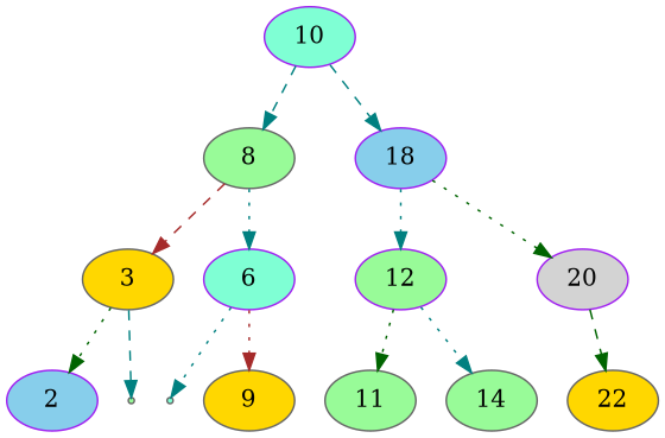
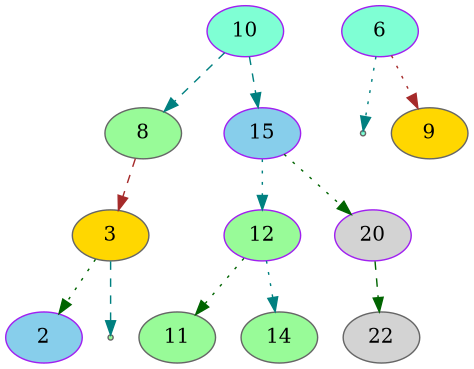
  digraph {
    node [color=gray40 fillcolor=palegreen style=filled]
    edge [color=teal style=dotted]
    10 [color=purple fillcolor=aquamarine]
    n2 [label=8]
-   15 [color=purple fillcolor=skyblue label=18]
+   15 [color=purple fillcolor=skyblue]
    3 [fillcolor=gold]
    6 [color=purple fillcolor=aquamarine]
    12 [color=purple]
    20 [color=purple fillcolor=lightgrey]
    2 [color=purple fillcolor=skyblue]
    null911529920 [shape=point]
    null778123745 [fillcolor=aquamarine shape=point]
    9 [fillcolor=gold]
    11
    14
-   22 [fillcolor=gold]
+   22 [fillcolor=lightgrey]
    10 -> n2 [style=dashed]
    10 -> 15 [style=dashed]
    n2 -> 3 [color=brown style=dashed]
-   n2 -> 6
    15 -> 12
    15 -> 20 [color=darkgreen]
    3 -> 2 [color=darkgreen]
    3 -> null911529920 [style=dashed]
    6 -> null778123745
    6 -> 9 [color=brown]
    12 -> 11 [color=darkgreen]
    12 -> 14
    20 -> 22 [color=darkgreen style=dashed]
  }
